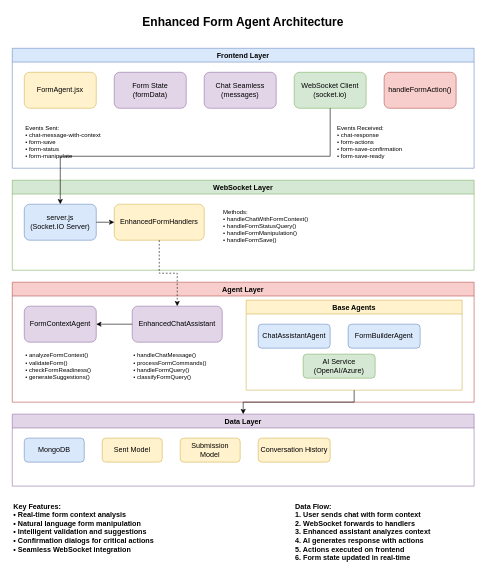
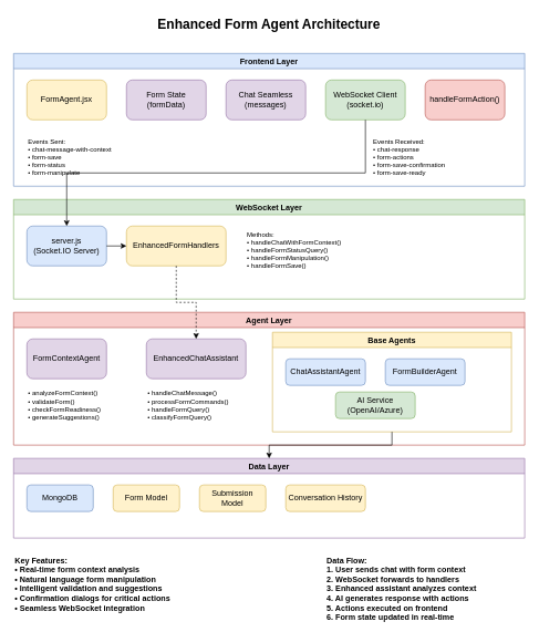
  <mxCell id="0" />
  <mxCell id="1" parent="0" />
  <mxCell id="2" value="Enhanced Form Agent Architecture" style="text;html=1;strokeColor=none;fillColor=none;align=center;verticalAlign=middle;whiteSpace=wrap;rounded=0;fontSize=20;fontStyle=1" parent="1" vertex="1"><mxGeometry x="230" y="20" width="350" height="30" as="geometry" /></mxCell>
  <mxCell id="3" value="Frontend Layer" style="swimlane;fillColor=#dae8fc;strokeColor=#6c8ebf;" parent="1" vertex="1"><mxGeometry x="20" y="80" width="770" height="200" as="geometry" /></mxCell>
  <mxCell id="4" value="FormAgent.jsx" style="rounded=1;whiteSpace=wrap;html=1;fillColor=#fff2cc;strokeColor=#d6b656;" parent="3" vertex="1"><mxGeometry x="20" y="40" width="120" height="60" as="geometry" /></mxCell>
  <mxCell id="5" value="Form State&#10;(formData)" style="rounded=1;whiteSpace=wrap;html=1;fillColor=#e1d5e7;strokeColor=#9673a6;" parent="3" vertex="1"><mxGeometry x="170" y="40" width="120" height="60" as="geometry" /></mxCell>
  <mxCell id="6" value="Chat Seamless&#10;(messages)" style="rounded=1;whiteSpace=wrap;html=1;fillColor=#e1d5e7;strokeColor=#9673a6;" parent="3" vertex="1"><mxGeometry x="320" y="40" width="120" height="60" as="geometry" /></mxCell>
  <mxCell id="7" value="WebSocket Client&#10;(socket.io)" style="rounded=1;whiteSpace=wrap;html=1;fillColor=#d5e8d4;strokeColor=#82b366;" parent="3" vertex="1"><mxGeometry x="470" y="40" width="120" height="60" as="geometry" /></mxCell>
  <mxCell id="8" value="handleFormAction()" style="rounded=1;whiteSpace=wrap;html=1;fillColor=#f8cecc;strokeColor=#b85450;" parent="3" vertex="1"><mxGeometry x="620" y="40" width="120" height="60" as="geometry" /></mxCell>
  <mxCell id="9" value="Events Sent:&#10;• chat-message-with-context&#10;• form-save&#10;• form-status&#10;• form-manipulate" style="text;html=1;strokeColor=none;fillColor=none;align=left;verticalAlign=top;whiteSpace=wrap;rounded=0;fontSize=10;" parent="3" vertex="1"><mxGeometry x="20" y="120" width="200" height="60" as="geometry" /></mxCell>
  <mxCell id="10" value="Events Received:&#10;• chat-response&#10;• form-actions&#10;• form-save-confirmation&#10;• form-save-ready" style="text;html=1;strokeColor=none;fillColor=none;align=left;verticalAlign=top;whiteSpace=wrap;rounded=0;fontSize=10;" parent="3" vertex="1"><mxGeometry x="540" y="120" width="200" height="60" as="geometry" /></mxCell>
  <mxCell id="11" value="WebSocket Layer" style="swimlane;fillColor=#d5e8d4;strokeColor=#82b366;" parent="1" vertex="1"><mxGeometry x="20" y="300" width="770" height="150" as="geometry" /></mxCell>
  <mxCell id="12" value="server.js&#10;(Socket.IO Server)" style="rounded=1;whiteSpace=wrap;html=1;fillColor=#dae8fc;strokeColor=#6c8ebf;" parent="11" vertex="1"><mxGeometry x="20" y="40" width="120" height="60" as="geometry" /></mxCell>
  <mxCell id="13" value="EnhancedFormHandlers" style="rounded=1;whiteSpace=wrap;html=1;fillColor=#fff2cc;strokeColor=#d6b656;" parent="11" vertex="1"><mxGeometry x="170" y="40" width="150" height="60" as="geometry" /></mxCell>
  <mxCell id="14" value="Methods:&#10;• handleChatWithFormContext()&#10;• handleFormStatusQuery()&#10;• handleFormManipulation()&#10;• handleFormSave()" style="text;html=1;strokeColor=none;fillColor=none;align=left;verticalAlign=top;whiteSpace=wrap;rounded=0;fontSize=10;" parent="11" vertex="1"><mxGeometry x="350" y="40" width="200" height="80" as="geometry" /></mxCell>
  <mxCell id="15" value="Agent Layer" style="swimlane;fillColor=#f8cecc;strokeColor=#b85450;" parent="1" vertex="1"><mxGeometry x="20" y="470" width="770" height="200" as="geometry" /></mxCell>
  <mxCell id="16" value="FormContextAgent" style="rounded=1;whiteSpace=wrap;html=1;fillColor=#e1d5e7;strokeColor=#9673a6;" parent="15" vertex="1"><mxGeometry x="20" y="40" width="120" height="60" as="geometry" /></mxCell>
  <mxCell id="17" value="• analyzeFormContext()&#10;• validateForm()&#10;• checkFormReadiness()&#10;• generateSuggestions()" style="text;html=1;strokeColor=none;fillColor=none;align=left;verticalAlign=top;whiteSpace=wrap;rounded=0;fontSize=10;" parent="15" vertex="1"><mxGeometry x="20" y="110" width="140" height="60" as="geometry" /></mxCell>
  <mxCell id="18" value="EnhancedChatAssistant" style="rounded=1;whiteSpace=wrap;html=1;fillColor=#e1d5e7;strokeColor=#9673a6;" parent="15" vertex="1"><mxGeometry x="200" y="40" width="150" height="60" as="geometry" /></mxCell>
  <mxCell id="19" value="• handleChatMessage()&#10;• processFormCommands()&#10;• handleFormQuery()&#10;• classifyFormQuery()" style="text;html=1;strokeColor=none;fillColor=none;align=left;verticalAlign=top;whiteSpace=wrap;rounded=0;fontSize=10;" parent="15" vertex="1"><mxGeometry x="200" y="110" width="150" height="60" as="geometry" /></mxCell>
  <mxCell id="20" value="Base Agents" style="swimlane;fillColor=#fff2cc;strokeColor=#d6b656;" parent="15" vertex="1"><mxGeometry x="390" y="30" width="360" height="150" as="geometry" /></mxCell>
  <mxCell id="21" value="ChatAssistantAgent" style="rounded=1;whiteSpace=wrap;html=1;fillColor=#dae8fc;strokeColor=#6c8ebf;" parent="20" vertex="1"><mxGeometry x="20" y="40" width="120" height="40" as="geometry" /></mxCell>
  <mxCell id="22" value="FormBuilderAgent" style="rounded=1;whiteSpace=wrap;html=1;fillColor=#dae8fc;strokeColor=#6c8ebf;" parent="20" vertex="1"><mxGeometry x="170" y="40" width="120" height="40" as="geometry" /></mxCell>
  <mxCell id="23" value="AI Service&#10;(OpenAI/Azure)" style="rounded=1;whiteSpace=wrap;html=1;fillColor=#d5e8d4;strokeColor=#82b366;" parent="20" vertex="1"><mxGeometry x="95" y="90" width="120" height="40" as="geometry" /></mxCell>
  <mxCell id="24" value="Data Layer" style="swimlane;fillColor=#e1d5e7;strokeColor=#9673a6;" parent="1" vertex="1"><mxGeometry x="20" y="690" width="770" height="120" as="geometry" /></mxCell>
  <mxCell id="25" value="MongoDB" style="rounded=1;whiteSpace=wrap;html=1;fillColor=#dae8fc;strokeColor=#6c8ebf;" parent="24" vertex="1"><mxGeometry x="20" y="40" width="100" height="40" as="geometry" /></mxCell>
- <mxCell id="26" value="Sent Model" style="rounded=1;whiteSpace=wrap;html=1;fillColor=#fff2cc;strokeColor=#d6b656;" parent="24" vertex="1"><mxGeometry x="150" y="40" width="100" height="40" as="geometry" /></mxCell>
+ <mxCell id="26" value="Form Model" style="rounded=1;whiteSpace=wrap;html=1;fillColor=#fff2cc;strokeColor=#d6b656;" parent="24" vertex="1"><mxGeometry x="150" y="40" width="100" height="40" as="geometry" /></mxCell>
  <mxCell id="27" value="Submission Model" style="rounded=1;whiteSpace=wrap;html=1;fillColor=#fff2cc;strokeColor=#d6b656;" parent="24" vertex="1"><mxGeometry x="280" y="40" width="100" height="40" as="geometry" /></mxCell>
  <mxCell id="28" value="Conversation History" style="rounded=1;whiteSpace=wrap;html=1;fillColor=#fff2cc;strokeColor=#d6b656;" parent="24" vertex="1"><mxGeometry x="410" y="40" width="120" height="40" as="geometry" /></mxCell>
  <mxCell id="29" style="edgeStyle=orthogonalEdgeStyle;rounded=0;orthogonalLoop=1;jettySize=auto;html=1;exitX=0.5;exitY=1;exitDx=0;exitDy=0;entryX=0.5;entryY=0;entryDx=0;entryDy=0;" parent="1" source="7" target="12" edge="1"><mxGeometry relative="1" as="geometry" /></mxCell>
  <mxCell id="30" style="edgeStyle=orthogonalEdgeStyle;rounded=0;orthogonalLoop=1;jettySize=auto;html=1;exitX=1;exitY=0.5;exitDx=0;exitDy=0;entryX=0;entryY=0.5;entryDx=0;entryDy=0;" parent="1" source="12" target="13" edge="1"><mxGeometry relative="1" as="geometry" /></mxCell>
  <mxCell id="31" style="edgeStyle=orthogonalEdgeStyle;rounded=0;orthogonalLoop=1;jettySize=auto;html=1;exitX=0.5;exitY=1;exitDx=0;exitDy=0;entryX=0.5;entryY=0;entryDx=0;entryDy=0;dashed=1;" parent="1" source="13" target="18" edge="1"><mxGeometry relative="1" as="geometry" /></mxCell>
- <mxCell id="32" style="edgeStyle=orthogonalEdgeStyle;rounded=0;orthogonalLoop=1;jettySize=auto;html=1;exitX=0;exitY=0.5;exitDx=0;exitDy=0;entryX=1;entryY=0.5;entryDx=0;entryDy=0;" parent="1" source="18" target="16" edge="1"><mxGeometry relative="1" as="geometry" /></mxCell>
  <mxCell id="33" style="edgeStyle=orthogonalEdgeStyle;rounded=0;orthogonalLoop=1;jettySize=auto;html=1;exitX=0.5;exitY=1;exitDx=0;exitDy=0;entryX=0.5;entryY=0;entryDx=0;entryDy=0;" parent="1" source="20" target="24" edge="1"><mxGeometry relative="1" as="geometry" /></mxCell>
  <mxCell id="34" value="Key Features:&#10;• Real-time form context analysis&#10;• Natural language form manipulation&#10;• Intelligent validation and suggestions&#10;• Confirmation dialogs for critical actions&#10;• Seamless WebSocket integration" style="text;html=1;strokeColor=none;fillColor=none;align=left;verticalAlign=top;whiteSpace=wrap;rounded=0;fontSize=12;fontStyle=1" parent="1" vertex="1"><mxGeometry x="20" y="830" width="300" height="100" as="geometry" /></mxCell>
  <mxCell id="35" value="Data Flow:&#10;1. User sends chat with form context&#10;2. WebSocket forwards to handlers&#10;3. Enhanced assistant analyzes context&#10;4. AI generates response with actions&#10;5. Actions executed on frontend&#10;6. Form state updated in real-time" style="text;html=1;strokeColor=none;fillColor=none;align=left;verticalAlign=top;whiteSpace=wrap;rounded=0;fontSize=12;fontStyle=1" parent="1" vertex="1"><mxGeometry x="490" y="830" width="300" height="100" as="geometry" /></mxCell>
